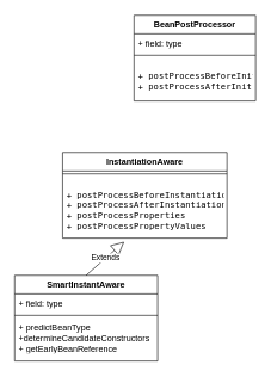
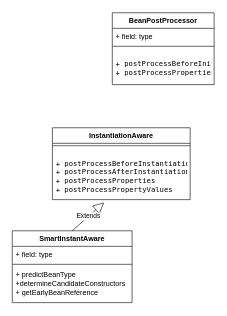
  <mxCell id="0" />
  <mxCell id="1" parent="0" />
  <mxCell id="2" value="SmartInstantAware" style="swimlane;fontStyle=1;align=center;verticalAlign=top;childLayout=stackLayout;horizontal=1;startSize=26;horizontalStack=0;resizeParent=1;resizeParentMax=0;resizeLast=0;collapsible=1;marginBottom=0;whiteSpace=wrap;html=1;" vertex="1" parent="1"><mxGeometry x="20" y="384" width="200" height="120" as="geometry" /></mxCell>
  <mxCell id="3" value="+ field: type" style="text;strokeColor=none;fillColor=none;align=left;verticalAlign=top;spacingLeft=4;spacingRight=4;overflow=hidden;rotatable=0;points=[[0,0.5],[1,0.5]];portConstraint=eastwest;whiteSpace=wrap;html=1;" vertex="1" parent="2"><mxGeometry y="26" width="200" height="26" as="geometry" /></mxCell>
  <mxCell id="4" value="" style="line;strokeWidth=1;fillColor=none;align=left;verticalAlign=middle;spacingTop=-1;spacingLeft=3;spacingRight=3;rotatable=0;labelPosition=right;points=[];portConstraint=eastwest;strokeColor=inherit;" vertex="1" parent="2"><mxGeometry y="52" width="200" height="8" as="geometry" /></mxCell>
  <mxCell id="5" value="&lt;div&gt;+ predictBeanType&lt;/div&gt;&lt;div&gt;+determineCandidateConstructors&lt;/div&gt;&lt;div&gt;+ getEarlyBeanReference&lt;/div&gt;" style="text;strokeColor=none;fillColor=none;align=left;verticalAlign=top;spacingLeft=4;spacingRight=4;overflow=hidden;rotatable=0;points=[[0,0.5],[1,0.5]];portConstraint=eastwest;whiteSpace=wrap;html=1;" vertex="1" parent="2"><mxGeometry y="60" width="200" height="60" as="geometry" /></mxCell>
  <mxCell id="6" value="InstantiationAware" style="swimlane;fontStyle=1;align=center;verticalAlign=top;childLayout=stackLayout;horizontal=1;startSize=26;horizontalStack=0;resizeParent=1;resizeParentMax=0;resizeLast=0;collapsible=1;marginBottom=0;whiteSpace=wrap;html=1;" vertex="1" parent="1"><mxGeometry x="87" y="212" width="230" height="120" as="geometry" /></mxCell>
  <mxCell id="7" value="" style="line;strokeWidth=1;fillColor=none;align=left;verticalAlign=middle;spacingTop=-1;spacingLeft=3;spacingRight=3;rotatable=0;labelPosition=right;points=[];portConstraint=eastwest;strokeColor=inherit;" vertex="1" parent="6"><mxGeometry y="26" width="230" height="8" as="geometry" /></mxCell>
  <mxCell id="8" value="&lt;pre style=&quot;background-color: rgb(255, 255, 255);&quot;&gt;+ postProcessBeforeInstantiation&lt;br/&gt;+ postProcessAfterInstantiation&lt;br/&gt;+ postProcessProperties&lt;br/&gt;+ postProcessPropertyValues&lt;br&gt;&lt;/pre&gt;" style="text;strokeColor=none;fillColor=none;align=left;verticalAlign=top;spacingLeft=4;spacingRight=4;overflow=hidden;rotatable=0;points=[[0,0.5],[1,0.5]];portConstraint=eastwest;whiteSpace=wrap;html=1;" vertex="1" parent="6"><mxGeometry y="34" width="230" height="86" as="geometry" /></mxCell>
  <mxCell id="9" value="BeanPostProcessor" style="swimlane;fontStyle=1;align=center;verticalAlign=top;childLayout=stackLayout;horizontal=1;startSize=26;horizontalStack=0;resizeParent=1;resizeParentMax=0;resizeLast=0;collapsible=1;marginBottom=0;whiteSpace=wrap;html=1;" vertex="1" parent="1"><mxGeometry x="187" y="20" width="170" height="120" as="geometry" /></mxCell>
  <mxCell id="10" value="+ field: type" style="text;strokeColor=none;fillColor=none;align=left;verticalAlign=top;spacingLeft=4;spacingRight=4;overflow=hidden;rotatable=0;points=[[0,0.5],[1,0.5]];portConstraint=eastwest;whiteSpace=wrap;html=1;" vertex="1" parent="9"><mxGeometry y="26" width="170" height="26" as="geometry" /></mxCell>
  <mxCell id="11" value="" style="line;strokeWidth=1;fillColor=none;align=left;verticalAlign=middle;spacingTop=-1;spacingLeft=3;spacingRight=3;rotatable=0;labelPosition=right;points=[];portConstraint=eastwest;strokeColor=inherit;" vertex="1" parent="9"><mxGeometry y="52" width="170" height="8" as="geometry" /></mxCell>
- <mxCell id="12" value="&lt;pre style=&quot;border-color: var(--border-color); background-color: rgb(255, 255, 255);&quot;&gt;&lt;font face=&quot;JetBrains Mono, monospace&quot;&gt;+ postProcessBeforeInit&lt;br/&gt;+ postProcessAfterInit&lt;/font&gt;&lt;br&gt;&lt;/pre&gt;" style="text;strokeColor=none;fillColor=none;align=left;verticalAlign=top;spacingLeft=4;spacingRight=4;overflow=hidden;rotatable=0;points=[[0,0.5],[1,0.5]];portConstraint=eastwest;whiteSpace=wrap;html=1;" vertex="1" parent="9"><mxGeometry y="60" width="170" height="60" as="geometry" /></mxCell>
+ <mxCell id="12" value="&lt;pre style=&quot;border-color: var(--border-color); background-color: rgb(255, 255, 255);&quot;&gt;&lt;font face=&quot;JetBrains Mono, monospace&quot;&gt;+ postProcessBeforeInit&lt;br/&gt;+ postProcessProperties&lt;/font&gt;&lt;br&gt;&lt;/pre&gt;" style="text;strokeColor=none;fillColor=none;align=left;verticalAlign=top;spacingLeft=4;spacingRight=4;overflow=hidden;rotatable=0;points=[[0,0.5],[1,0.5]];portConstraint=eastwest;whiteSpace=wrap;html=1;" vertex="1" parent="9"><mxGeometry y="60" width="170" height="60" as="geometry" /></mxCell>
  <mxCell id="13" value="Extends" style="endArrow=block;endSize=16;endFill=0;html=1;rounded=0;exitX=0.5;exitY=0;exitDx=0;exitDy=0;entryX=0.375;entryY=1.057;entryDx=0;entryDy=0;entryPerimeter=0;" edge="1" parent="1" source="2" target="8"><mxGeometry width="160" relative="1" as="geometry"><mxPoint x="-93" y="532" as="sourcePoint" /><mxPoint x="147" y="330" as="targetPoint" /></mxGeometry></mxCell>
